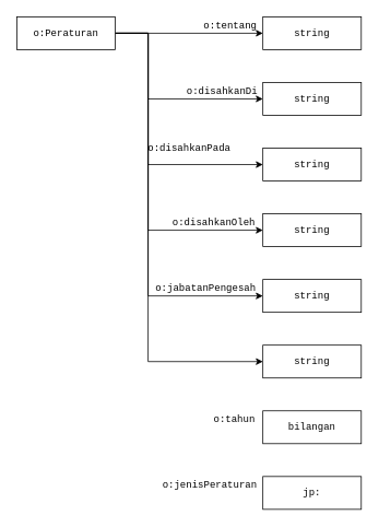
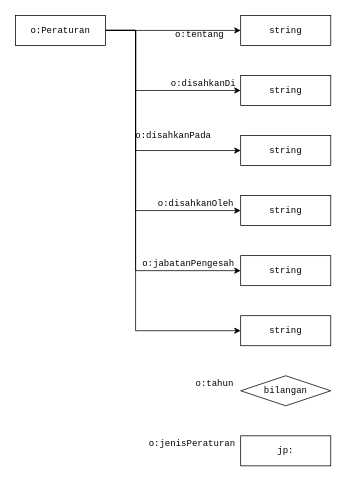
  <mxCell id="0" />
  <mxCell id="1" parent="0" />
  <mxCell id="2" style="edgeStyle=orthogonalEdgeStyle;rounded=0;orthogonalLoop=1;jettySize=auto;html=1;entryX=0;entryY=0.5;entryDx=0;entryDy=0;" edge="1" parent="1" source="8" target="9"><mxGeometry relative="1" as="geometry" /></mxCell>
  <mxCell id="3" style="edgeStyle=orthogonalEdgeStyle;rounded=0;orthogonalLoop=1;jettySize=auto;html=1;entryX=0;entryY=0.5;entryDx=0;entryDy=0;" edge="1" parent="1" source="8" target="11"><mxGeometry relative="1" as="geometry"><Array as="points"><mxPoint x="180" y="40" /><mxPoint x="180" y="120" /></Array></mxGeometry></mxCell>
  <mxCell id="4" style="edgeStyle=orthogonalEdgeStyle;rounded=0;orthogonalLoop=1;jettySize=auto;html=1;entryX=0;entryY=0.5;entryDx=0;entryDy=0;" edge="1" parent="1" source="8" target="18"><mxGeometry relative="1" as="geometry"><Array as="points"><mxPoint x="180" y="40" /><mxPoint x="180" y="200" /></Array></mxGeometry></mxCell>
  <mxCell id="5" style="edgeStyle=orthogonalEdgeStyle;rounded=0;orthogonalLoop=1;jettySize=auto;html=1;entryX=0;entryY=0.5;entryDx=0;entryDy=0;" edge="1" parent="1" source="8" target="19"><mxGeometry relative="1" as="geometry"><Array as="points"><mxPoint x="180" y="40" /><mxPoint x="180" y="280" /></Array></mxGeometry></mxCell>
  <mxCell id="6" style="edgeStyle=orthogonalEdgeStyle;rounded=0;orthogonalLoop=1;jettySize=auto;html=1;entryX=0;entryY=0.5;entryDx=0;entryDy=0;" edge="1" parent="1" source="8" target="20"><mxGeometry relative="1" as="geometry"><Array as="points"><mxPoint x="180" y="40" /><mxPoint x="180" y="360" /></Array></mxGeometry></mxCell>
  <mxCell id="7" style="edgeStyle=orthogonalEdgeStyle;rounded=0;orthogonalLoop=1;jettySize=auto;html=1;entryX=0;entryY=0.5;entryDx=0;entryDy=0;" edge="1" parent="1" source="8" target="21"><mxGeometry relative="1" as="geometry"><Array as="points"><mxPoint x="180" y="40" /><mxPoint x="180" y="440" /></Array></mxGeometry></mxCell>
  <mxCell id="8" value="&lt;font face=&quot;Courier New&quot;&gt;o:Peraturan&lt;/font&gt;" style="whiteSpace=wrap;html=1;" vertex="1" parent="1"><mxGeometry x="20" y="20" width="120" height="40" as="geometry" /></mxCell>
  <mxCell id="9" value="&lt;font face=&quot;Courier New&quot;&gt;string&lt;/font&gt;" style="whiteSpace=wrap;html=1;" vertex="1" parent="1"><mxGeometry x="320" y="20" width="120" height="40" as="geometry" /></mxCell>
- <mxCell id="10" value="&lt;span style=&quot;font-family: &amp;#34;courier new&amp;#34;&quot;&gt;o:tentang&lt;/span&gt;" style="text;html=1;align=center;verticalAlign=middle;resizable=0;points=[];autosize=1;strokeColor=none;" vertex="1" parent="1"><mxGeometry x="240" y="20" width="80" height="20" as="geometry" /></mxCell>
+ <mxCell id="10" value="&lt;span style=&quot;font-family: &amp;#34;courier new&amp;#34;&quot;&gt;o:tentang&lt;/span&gt;" style="text;html=1;align=center;verticalAlign=middle;resizable=0;points=[];autosize=1;strokeColor=none;" vertex="1" parent="1"><mxGeometry x="225" y="35" width="80" height="20" as="geometry" /></mxCell>
  <mxCell id="11" value="&lt;font face=&quot;Courier New&quot;&gt;string&lt;/font&gt;" style="whiteSpace=wrap;html=1;" vertex="1" parent="1"><mxGeometry x="320" y="100" width="120" height="40" as="geometry" /></mxCell>
  <mxCell id="12" value="&lt;span style=&quot;font-family: &amp;#34;courier new&amp;#34;&quot;&gt;o:disahkanDi&lt;/span&gt;" style="text;html=1;align=center;verticalAlign=middle;resizable=0;points=[];autosize=1;strokeColor=none;" vertex="1" parent="1"><mxGeometry x="220" y="100" width="100" height="20" as="geometry" /></mxCell>
  <mxCell id="13" value="&lt;span style=&quot;font-family: &amp;#34;courier new&amp;#34;&quot;&gt;o:disahkanOleh&lt;/span&gt;" style="text;html=1;align=center;verticalAlign=middle;resizable=0;points=[];autosize=1;strokeColor=none;" vertex="1" parent="1"><mxGeometry x="200" y="260" width="120" height="20" as="geometry" /></mxCell>
  <mxCell id="14" value="&lt;span style=&quot;font-family: &amp;#34;courier new&amp;#34;&quot;&gt;o:jabatanPengesah&lt;/span&gt;" style="text;html=1;align=center;verticalAlign=middle;resizable=0;points=[];autosize=1;strokeColor=none;" vertex="1" parent="1"><mxGeometry x="180" y="340" width="140" height="20" as="geometry" /></mxCell>
  <mxCell id="15" value="&lt;span style=&quot;font-family: &amp;#34;courier new&amp;#34;&quot;&gt;o:disahkanPada&lt;/span&gt;" style="text;html=1;align=center;verticalAlign=middle;resizable=0;points=[];autosize=1;strokeColor=none;" vertex="1" parent="1"><mxGeometry x="170" y="170" width="120" height="20" as="geometry" /></mxCell>
  <mxCell id="16" value="&lt;span style=&quot;font-family: &amp;#34;courier new&amp;#34;&quot;&gt;o:jenisPeraturan&lt;/span&gt;" style="text;html=1;align=center;verticalAlign=middle;resizable=0;points=[];autosize=1;strokeColor=none;" vertex="1" parent="1"><mxGeometry x="190" y="580" width="130" height="20" as="geometry" /></mxCell>
  <mxCell id="17" value="&lt;span style=&quot;font-family: &amp;#34;courier new&amp;#34;&quot;&gt;o:tahun&lt;/span&gt;" style="text;html=1;align=center;verticalAlign=middle;resizable=0;points=[];autosize=1;strokeColor=none;" vertex="1" parent="1"><mxGeometry x="250" y="500" width="70" height="20" as="geometry" /></mxCell>
  <mxCell id="18" value="&lt;font face=&quot;Courier New&quot;&gt;string&lt;/font&gt;" style="whiteSpace=wrap;html=1;" vertex="1" parent="1"><mxGeometry x="320" y="180" width="120" height="40" as="geometry" /></mxCell>
  <mxCell id="19" value="&lt;font face=&quot;Courier New&quot;&gt;string&lt;/font&gt;" style="whiteSpace=wrap;html=1;" vertex="1" parent="1"><mxGeometry x="320" y="260" width="120" height="40" as="geometry" /></mxCell>
  <mxCell id="20" value="&lt;font face=&quot;Courier New&quot;&gt;string&lt;/font&gt;" style="whiteSpace=wrap;html=1;" vertex="1" parent="1"><mxGeometry x="320" y="340" width="120" height="40" as="geometry" /></mxCell>
  <mxCell id="21" value="&lt;font face=&quot;Courier New&quot;&gt;string&lt;/font&gt;" style="whiteSpace=wrap;html=1;" vertex="1" parent="1"><mxGeometry x="320" y="420" width="120" height="40" as="geometry" /></mxCell>
- <mxCell id="22" value="&lt;font face=&quot;Courier New&quot;&gt;bilangan&lt;/font&gt;" style="whiteSpace=wrap;html=1;" vertex="1" parent="1"><mxGeometry x="320" y="500" width="120" height="40" as="geometry" /></mxCell>
+ <mxCell id="22" value="&lt;font face=&quot;Courier New&quot;&gt;bilangan&lt;/font&gt;" style="rhombus;whiteSpace=wrap;html=1;" vertex="1" parent="1"><mxGeometry x="320" y="500" width="120" height="40" as="geometry" /></mxCell>
  <mxCell id="23" value="&lt;font face=&quot;Courier New&quot;&gt;jp:&lt;/font&gt;" style="whiteSpace=wrap;html=1;" vertex="1" parent="1"><mxGeometry x="320" y="580" width="120" height="40" as="geometry" /></mxCell>
